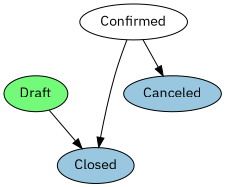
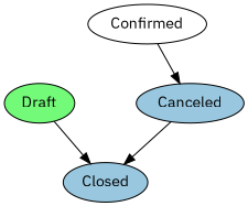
  digraph {
    fontname="IBM Plex Sans"
    node [fillcolor="#98c7df" fontname="IBM Plex Sans" style=filled]
    edge [fontname="IBM Plex Sans"]
    Draft [fillcolor="#73fa79"]
    Closed
    Confirmed [fillcolor="" style=""]
    Canceled
    Draft -> Closed
-   Confirmed -> Closed
+   Canceled -> Closed
    Confirmed -> Canceled
  }
